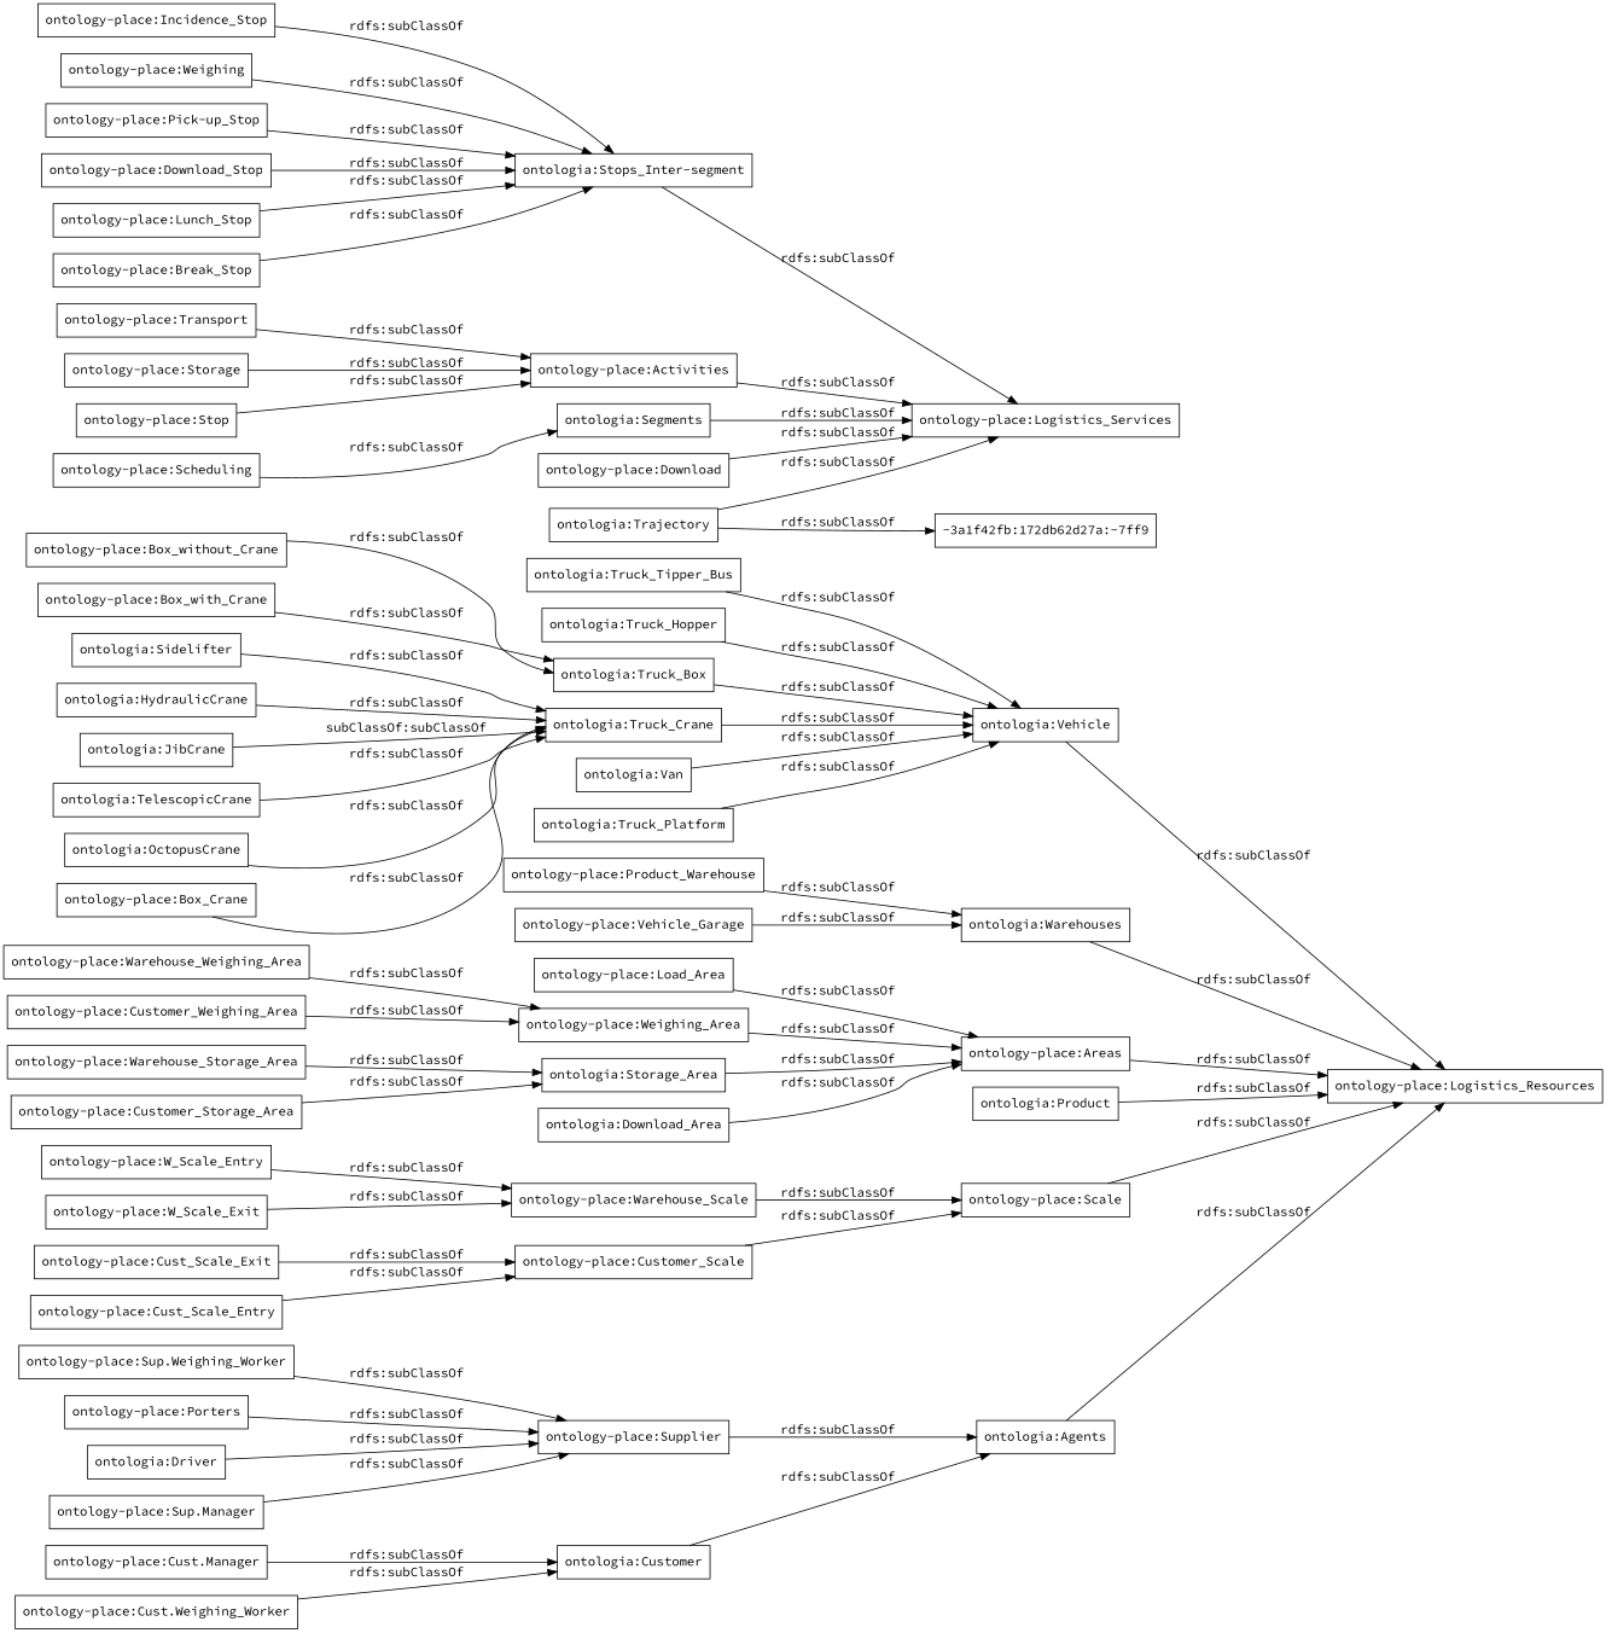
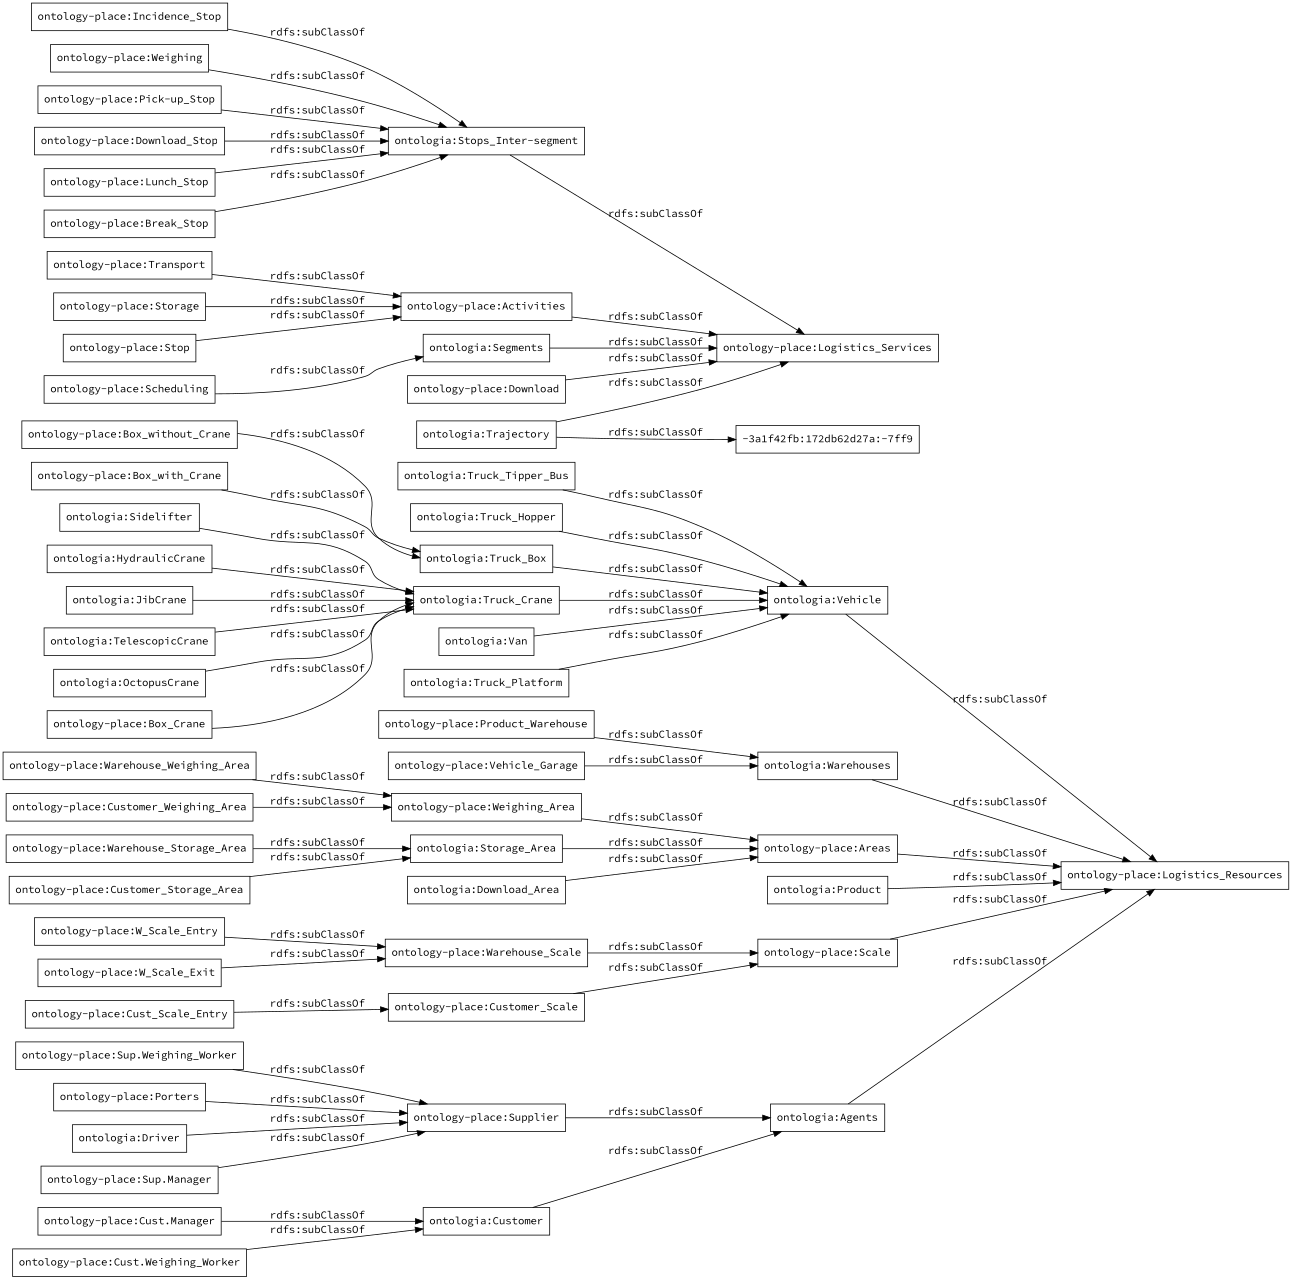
  digraph {
    fontname="Source Code Pro"
    rankdir=LR
    node [color=black fontname="Source Code Pro" shape=rectangle]
    edge [fontname="Source Code Pro"]
    "ontologia:Agents"
    "ontology-place:Logistics_Resources"
    "ontology-place:Sup.Weighing_Worker"
    "ontology-place:Supplier"
    "ontologia:Truck_Tipper_Bus"
    "ontologia:Vehicle"
    "ontologia:Truck_Hopper"
    "ontology-place:Porters"
    "ontology-place:Cust.Manager"
    "ontologia:Customer"
    "ontology-place:Incidence_Stop"
    "ontologia:Stops_Inter-segment"
    "ontology-place:Logistics_Services"
    "ontologia:Driver"
    "ontology-place:Product_Warehouse"
    "ontologia:Warehouses"
    "ontology-place:Transport"
    "ontology-place:Activities"
    "ontology-place:Weighing"
    "ontology-place:Storage"
-   "ontology-place:Load_Area"
    "ontology-place:Areas"
    "ontologia:Truck_Box"
    "ontology-place:Warehouse_Weighing_Area"
    "ontology-place:Weighing_Area"
    "ontology-place:Pick-up_Stop"
    "ontologia:Truck_Crane"
    "ontology-place:Download_Stop"
    "ontologia:Sidelifter"
    "ontologia:HydraulicCrane"
    "ontologia:Segments"
    "ontologia:Storage_Area"
    "ontology-place:Scheduling"
    "ontology-place:Download"
    "ontologia:Van"
    "ontologia:JibCrane"
    "ontology-place:Cust.Weighing_Worker"
    "ontologia:Product"
    "ontology-place:W_Scale_Entry"
    "ontology-place:Warehouse_Scale"
    "ontology-place:Scale"
    "ontologia:Download_Area"
    "ontology-place:Box_without_Crane"
    "ontology-place:Customer_Scale"
    "ontology-place:Customer_Weighing_Area"
    "ontology-place:Warehouse_Storage_Area"
    "ontologia:Truck_Platform"
    "ontology-place:Lunch_Stop"
    "ontology-place:Customer_Storage_Area"
-   "ontology-place:Cust_Scale_Exit"
    "ontology-place:Cust_Scale_Entry"
    "ontology-place:Stop"
    "ontology-place:Sup.Manager"
    "ontology-place:Box_with_Crane"
    "ontologia:TelescopicCrane"
    "ontology-place:Break_Stop"
    "ontology-place:Vehicle_Garage"
    "ontologia:OctopusCrane"
    "ontologia:Trajectory"
    "-3a1f42fb:172db62d27a:-7ff9"
    "ontology-place:W_Scale_Exit"
    "ontology-place:Box_Crane"
    "ontologia:Agents" -> "ontology-place:Logistics_Resources" [label="rdfs:subClassOf"]
    "ontology-place:Sup.Weighing_Worker" -> "ontology-place:Supplier" [label="rdfs:subClassOf"]
    "ontology-place:Supplier" -> "ontologia:Agents" [label="rdfs:subClassOf"]
    "ontologia:Truck_Tipper_Bus" -> "ontologia:Vehicle" [label="rdfs:subClassOf"]
    "ontologia:Vehicle" -> "ontology-place:Logistics_Resources" [label="rdfs:subClassOf"]
    "ontologia:Truck_Hopper" -> "ontologia:Vehicle" [label="rdfs:subClassOf"]
    "ontology-place:Porters" -> "ontology-place:Supplier" [label="rdfs:subClassOf"]
    "ontology-place:Cust.Manager" -> "ontologia:Customer" [label="rdfs:subClassOf"]
    "ontologia:Customer" -> "ontologia:Agents" [label="rdfs:subClassOf"]
    "ontology-place:Incidence_Stop" -> "ontologia:Stops_Inter-segment" [label="rdfs:subClassOf"]
    "ontologia:Stops_Inter-segment" -> "ontology-place:Logistics_Services" [label="rdfs:subClassOf"]
    "ontologia:Driver" -> "ontology-place:Supplier" [label="rdfs:subClassOf"]
    "ontology-place:Product_Warehouse" -> "ontologia:Warehouses" [label="rdfs:subClassOf"]
    "ontologia:Warehouses" -> "ontology-place:Logistics_Resources" [label="rdfs:subClassOf"]
    "ontology-place:Transport" -> "ontology-place:Activities" [label="rdfs:subClassOf"]
    "ontology-place:Activities" -> "ontology-place:Logistics_Services" [label="rdfs:subClassOf"]
    "ontology-place:Weighing" -> "ontologia:Stops_Inter-segment" [label="rdfs:subClassOf"]
    "ontology-place:Storage" -> "ontology-place:Activities" [label="rdfs:subClassOf"]
-   "ontology-place:Load_Area" -> "ontology-place:Areas" [label="rdfs:subClassOf"]
    "ontology-place:Areas" -> "ontology-place:Logistics_Resources" [label="rdfs:subClassOf"]
    "ontologia:Truck_Box" -> "ontologia:Vehicle" [label="rdfs:subClassOf"]
    "ontology-place:Warehouse_Weighing_Area" -> "ontology-place:Weighing_Area" [label="rdfs:subClassOf"]
    "ontology-place:Weighing_Area" -> "ontology-place:Areas" [label="rdfs:subClassOf"]
    "ontology-place:Pick-up_Stop" -> "ontologia:Stops_Inter-segment" [label="rdfs:subClassOf"]
    "ontologia:Truck_Crane" -> "ontologia:Vehicle" [label="rdfs:subClassOf"]
    "ontology-place:Download_Stop" -> "ontologia:Stops_Inter-segment" [label="rdfs:subClassOf"]
    "ontologia:Sidelifter" -> "ontologia:Truck_Crane" [label="rdfs:subClassOf"]
    "ontologia:HydraulicCrane" -> "ontologia:Truck_Crane" [label="rdfs:subClassOf"]
    "ontologia:Segments" -> "ontology-place:Logistics_Services" [label="rdfs:subClassOf"]
    "ontologia:Storage_Area" -> "ontology-place:Areas" [label="rdfs:subClassOf"]
    "ontology-place:Scheduling" -> "ontologia:Segments" [label="rdfs:subClassOf"]
    "ontology-place:Download" -> "ontology-place:Logistics_Services" [label="rdfs:subClassOf"]
    "ontologia:Van" -> "ontologia:Vehicle" [label="rdfs:subClassOf"]
-   "ontologia:JibCrane" -> "ontologia:Truck_Crane" [label="subClassOf:subClassOf"]
+   "ontologia:JibCrane" -> "ontologia:Truck_Crane" [label="rdfs:subClassOf"]
    "ontology-place:Cust.Weighing_Worker" -> "ontologia:Customer" [label="rdfs:subClassOf"]
    "ontologia:Product" -> "ontology-place:Logistics_Resources" [label="rdfs:subClassOf"]
    "ontology-place:W_Scale_Entry" -> "ontology-place:Warehouse_Scale" [label="rdfs:subClassOf"]
    "ontology-place:Warehouse_Scale" -> "ontology-place:Scale" [label="rdfs:subClassOf"]
    "ontology-place:Scale" -> "ontology-place:Logistics_Resources" [label="rdfs:subClassOf"]
    "ontologia:Download_Area" -> "ontology-place:Areas" [label="rdfs:subClassOf"]
    "ontology-place:Box_without_Crane" -> "ontologia:Truck_Box" [label="rdfs:subClassOf"]
    "ontology-place:Customer_Scale" -> "ontology-place:Scale" [label="rdfs:subClassOf"]
    "ontology-place:Customer_Weighing_Area" -> "ontology-place:Weighing_Area" [label="rdfs:subClassOf"]
    "ontology-place:Warehouse_Storage_Area" -> "ontologia:Storage_Area" [label="rdfs:subClassOf"]
    "ontologia:Truck_Platform" -> "ontologia:Vehicle" [label="rdfs:subClassOf"]
    "ontology-place:Lunch_Stop" -> "ontologia:Stops_Inter-segment" [label="rdfs:subClassOf"]
    "ontology-place:Customer_Storage_Area" -> "ontologia:Storage_Area" [label="rdfs:subClassOf"]
-   "ontology-place:Cust_Scale_Exit" -> "ontology-place:Customer_Scale" [label="rdfs:subClassOf"]
    "ontology-place:Cust_Scale_Entry" -> "ontology-place:Customer_Scale" [label="rdfs:subClassOf"]
    "ontology-place:Stop" -> "ontology-place:Activities" [label="rdfs:subClassOf"]
    "ontology-place:Sup.Manager" -> "ontology-place:Supplier" [label="rdfs:subClassOf"]
    "ontology-place:Box_with_Crane" -> "ontologia:Truck_Box" [label="rdfs:subClassOf"]
    "ontologia:TelescopicCrane" -> "ontologia:Truck_Crane" [label="rdfs:subClassOf"]
    "ontology-place:Break_Stop" -> "ontologia:Stops_Inter-segment" [label="rdfs:subClassOf"]
    "ontology-place:Vehicle_Garage" -> "ontologia:Warehouses" [label="rdfs:subClassOf"]
    "ontologia:OctopusCrane" -> "ontologia:Truck_Crane" [label="rdfs:subClassOf"]
    "ontologia:Trajectory" -> "ontology-place:Logistics_Services" [label="rdfs:subClassOf"]
    "ontologia:Trajectory" -> "-3a1f42fb:172db62d27a:-7ff9" [label="rdfs:subClassOf"]
    "ontology-place:W_Scale_Exit" -> "ontology-place:Warehouse_Scale" [label="rdfs:subClassOf"]
    "ontology-place:Box_Crane" -> "ontologia:Truck_Crane" [label="rdfs:subClassOf"]
  }
